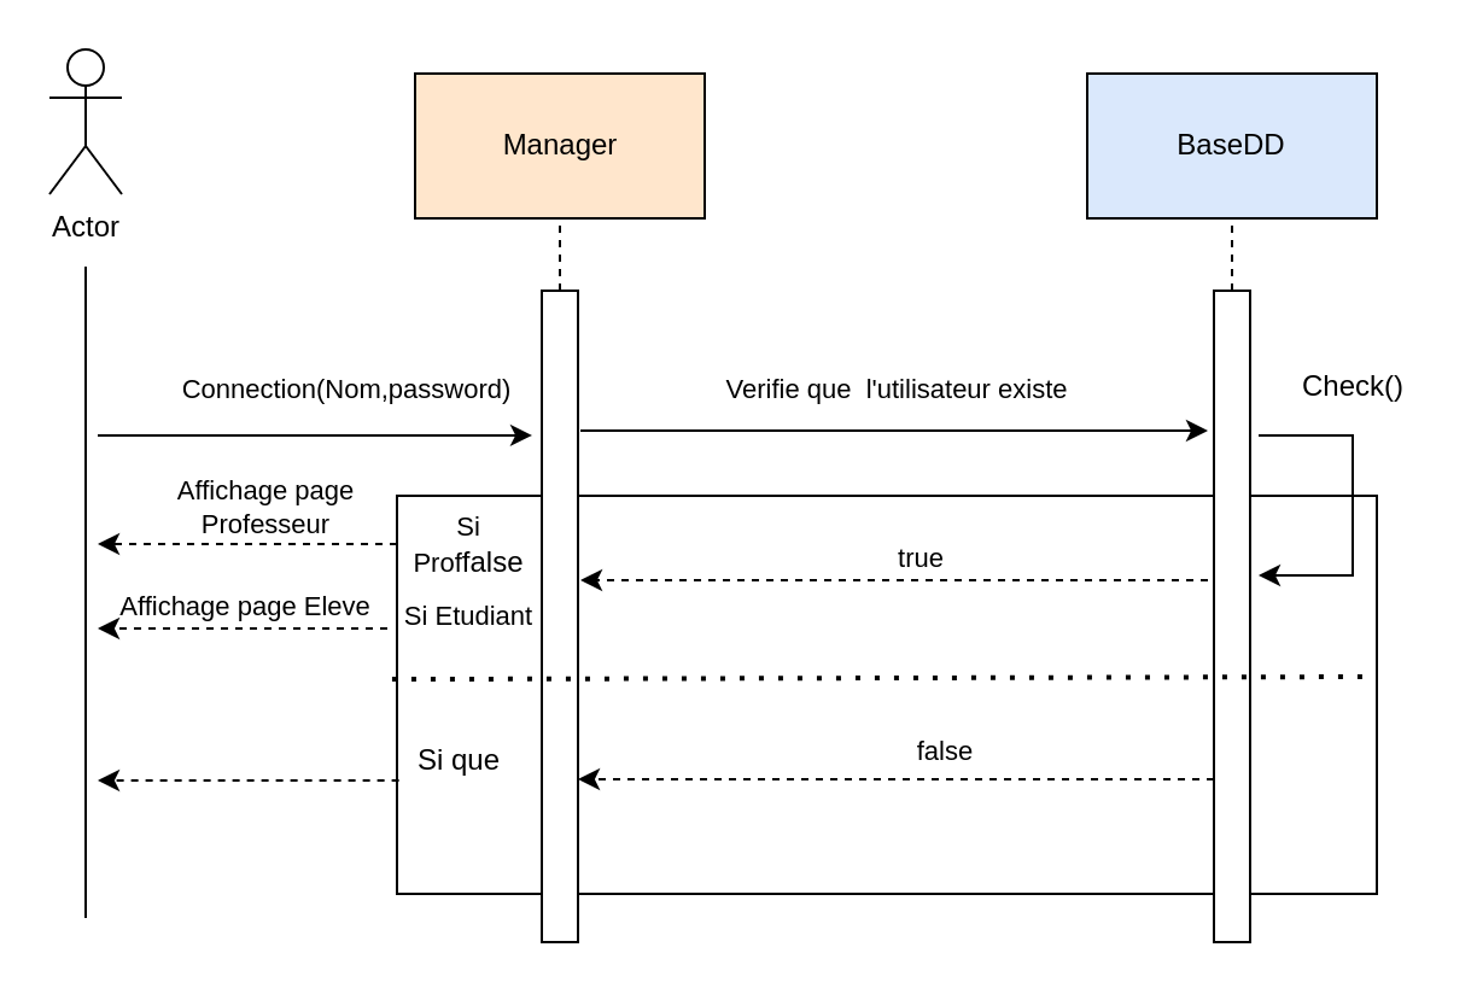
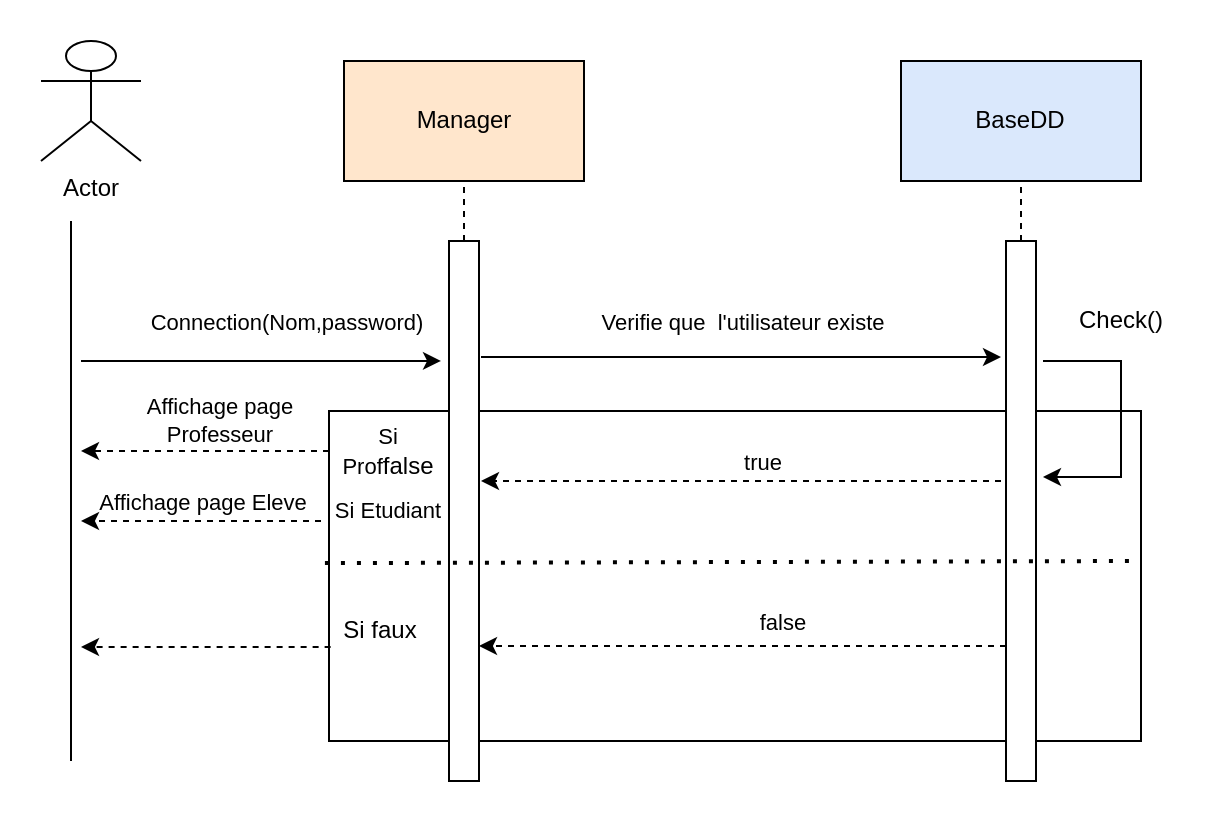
  <mxCell id="0" />
  <mxCell id="1" parent="0" />
  <mxCell id="2" value="" style="rounded=0;whiteSpace=wrap;html=1;" vertex="1" parent="1"><mxGeometry x="164" y="205" width="406" height="165" as="geometry" /></mxCell>
- <mxCell id="3" value="Actor" style="shape=umlActor;verticalLabelPosition=bottom;verticalAlign=top;html=1;outlineConnect=0;" vertex="1" parent="1"><mxGeometry x="20" y="20" width="30" height="60" as="geometry" /></mxCell>
+ <mxCell id="3" value="Actor" style="shape=umlActor;verticalLabelPosition=bottom;verticalAlign=top;html=1;outlineConnect=0;" vertex="1" parent="1"><mxGeometry x="20" y="20" width="50" height="60" as="geometry" /></mxCell>
  <mxCell id="4" value="" style="endArrow=none;html=1;rounded=0;" edge="1" parent="1"><mxGeometry width="50" height="50" relative="1" as="geometry"><mxPoint x="35" y="110" as="sourcePoint" /><mxPoint x="35" y="380" as="targetPoint" /></mxGeometry></mxCell>
  <mxCell id="5" value="Manager" style="rounded=0;whiteSpace=wrap;html=1;fillColor=#ffe6cc;" vertex="1" parent="1"><mxGeometry x="171.5" y="30" width="120" height="60" as="geometry" /></mxCell>
  <mxCell id="6" value="" style="rounded=0;whiteSpace=wrap;html=1;" vertex="1" parent="1"><mxGeometry x="224" y="120" width="15" height="270" as="geometry" /></mxCell>
  <mxCell id="7" value="" style="endArrow=classic;html=1;rounded=0;entryX=-0.267;entryY=0.222;entryDx=0;entryDy=0;entryPerimeter=0;" edge="1" parent="1" target="6"><mxGeometry width="50" height="50" relative="1" as="geometry"><mxPoint x="40" y="180" as="sourcePoint" /><mxPoint x="250" y="200" as="targetPoint" /></mxGeometry></mxCell>
  <mxCell id="8" value="Connection(Nom,password)" style="edgeLabel;html=1;align=center;verticalAlign=middle;resizable=0;points=[];" vertex="1" connectable="0" parent="7"><mxGeometry x="0.144" y="-4" relative="1" as="geometry"><mxPoint x="-1" y="-23" as="offset" /></mxGeometry></mxCell>
  <mxCell id="9" value="" style="endArrow=none;dashed=1;html=1;rounded=0;entryX=0.5;entryY=1;entryDx=0;entryDy=0;" edge="1" parent="1" source="6" target="5"><mxGeometry width="50" height="50" relative="1" as="geometry"><mxPoint x="200" y="250" as="sourcePoint" /><mxPoint x="250" y="200" as="targetPoint" /></mxGeometry></mxCell>
  <mxCell id="10" value="BaseDD" style="rounded=0;whiteSpace=wrap;html=1;fillColor=#dae8fc;" vertex="1" parent="1"><mxGeometry x="450" y="30" width="120" height="60" as="geometry" /></mxCell>
  <mxCell id="11" value="" style="rounded=0;whiteSpace=wrap;html=1;" vertex="1" parent="1"><mxGeometry x="502.5" y="120" width="15" height="270" as="geometry" /></mxCell>
  <mxCell id="12" value="" style="endArrow=none;dashed=1;html=1;rounded=0;entryX=0.5;entryY=1;entryDx=0;entryDy=0;exitX=0.5;exitY=0;exitDx=0;exitDy=0;" edge="1" parent="1" source="11" target="10"><mxGeometry width="50" height="50" relative="1" as="geometry"><mxPoint x="241.5" y="130" as="sourcePoint" /><mxPoint x="241.5" y="100" as="targetPoint" /></mxGeometry></mxCell>
  <mxCell id="13" value="" style="endArrow=classic;html=1;rounded=0;" edge="1" parent="1"><mxGeometry width="50" height="50" relative="1" as="geometry"><mxPoint x="240" y="178" as="sourcePoint" /><mxPoint x="500" y="178" as="targetPoint" /></mxGeometry></mxCell>
  <mxCell id="14" value="Verifie que&amp;nbsp; l'utilisateur existe" style="edgeLabel;html=1;align=center;verticalAlign=middle;resizable=0;points=[];" vertex="1" connectable="0" parent="13"><mxGeometry x="0.065" relative="1" as="geometry"><mxPoint x="-8" y="-18" as="offset" /></mxGeometry></mxCell>
  <mxCell id="15" value="" style="endArrow=classic;html=1;rounded=0;entryX=1.233;entryY=0.437;entryDx=0;entryDy=0;entryPerimeter=0;" edge="1" parent="1" target="11"><mxGeometry width="50" height="50" relative="1" as="geometry"><mxPoint x="521" y="180" as="sourcePoint" /><mxPoint x="600" y="180" as="targetPoint" /><Array as="points"><mxPoint x="560" y="180" /><mxPoint x="560" y="238" /></Array></mxGeometry></mxCell>
  <mxCell id="16" value="Check()" style="text;html=1;align=center;verticalAlign=middle;resizable=0;points=[];autosize=1;strokeColor=none;fillColor=none;" vertex="1" parent="1"><mxGeometry x="530" y="150" width="60" height="20" as="geometry" /></mxCell>
  <mxCell id="17" value="" style="endArrow=classic;html=1;rounded=0;dashed=1;" edge="1" parent="1"><mxGeometry width="50" height="50" relative="1" as="geometry"><mxPoint x="500" y="240" as="sourcePoint" /><mxPoint x="240" y="240" as="targetPoint" /></mxGeometry></mxCell>
  <mxCell id="18" value="true" style="edgeLabel;html=1;align=center;verticalAlign=middle;resizable=0;points=[];" vertex="1" connectable="0" parent="17"><mxGeometry x="-0.108" y="-1" relative="1" as="geometry"><mxPoint x="-4" y="-9" as="offset" /></mxGeometry></mxCell>
  <mxCell id="19" value="" style="endArrow=none;dashed=1;html=1;dashPattern=1 3;strokeWidth=2;rounded=0;exitX=-0.005;exitY=0.461;exitDx=0;exitDy=0;exitPerimeter=0;" edge="1" parent="1" source="2"><mxGeometry width="50" height="50" relative="1" as="geometry"><mxPoint x="130" y="250" as="sourcePoint" /><mxPoint x="570" y="280" as="targetPoint" /></mxGeometry></mxCell>
  <mxCell id="20" value="" style="endArrow=classic;html=1;rounded=0;exitX=0;exitY=0.75;exitDx=0;exitDy=0;entryX=1;entryY=0.75;entryDx=0;entryDy=0;dashed=1;" edge="1" parent="1" source="11" target="6"><mxGeometry width="50" height="50" relative="1" as="geometry"><mxPoint x="130" y="250" as="sourcePoint" /><mxPoint x="180" y="200" as="targetPoint" /></mxGeometry></mxCell>
  <mxCell id="21" value="false" style="edgeLabel;html=1;align=center;verticalAlign=middle;resizable=0;points=[];" vertex="1" connectable="0" parent="20"><mxGeometry x="-0.533" relative="1" as="geometry"><mxPoint x="-50" y="-12" as="offset" /></mxGeometry></mxCell>
  <mxCell id="22" value="" style="endArrow=classic;html=1;rounded=0;dashed=1;exitX=0.002;exitY=0.715;exitDx=0;exitDy=0;exitPerimeter=0;" edge="1" parent="1" source="2"><mxGeometry width="50" height="50" relative="1" as="geometry"><mxPoint x="170" y="323" as="sourcePoint" /><mxPoint x="40" y="323" as="targetPoint" /></mxGeometry></mxCell>
- <mxCell id="23" value="Si que" style="text;html=1;strokeColor=none;fillColor=none;align=center;verticalAlign=middle;whiteSpace=wrap;rounded=0;" vertex="1" parent="1"><mxGeometry x="160" y="300" width="60" height="30" as="geometry" /></mxCell>
+ <mxCell id="23" value="Si faux" style="text;html=1;strokeColor=none;fillColor=none;align=center;verticalAlign=middle;whiteSpace=wrap;rounded=0;" vertex="1" parent="1"><mxGeometry x="160" y="300" width="60" height="30" as="geometry" /></mxCell>
  <mxCell id="24" value="&lt;font style=&quot;font-size: 11px;&quot;&gt;Si Prof&lt;/font&gt;false" style="text;html=1;strokeColor=none;fillColor=none;align=center;verticalAlign=middle;whiteSpace=wrap;rounded=0;" vertex="1" parent="1"><mxGeometry x="164" y="210" width="60" height="30" as="geometry" /></mxCell>
  <mxCell id="25" value="&lt;font style=&quot;font-size: 11px;&quot;&gt;Si Etudiant&lt;/font&gt;" style="text;html=1;strokeColor=none;fillColor=none;align=center;verticalAlign=middle;whiteSpace=wrap;rounded=0;" vertex="1" parent="1"><mxGeometry x="164" y="240" width="60" height="30" as="geometry" /></mxCell>
  <mxCell id="26" value="" style="endArrow=classic;html=1;rounded=0;dashed=1;fontSize=11;" edge="1" parent="1"><mxGeometry width="50" height="50" relative="1" as="geometry"><mxPoint x="160" y="260" as="sourcePoint" /><mxPoint x="40" y="260" as="targetPoint" /></mxGeometry></mxCell>
  <mxCell id="27" value="Affichage page Eleve" style="edgeLabel;html=1;align=center;verticalAlign=middle;resizable=0;points=[];fontSize=11;" vertex="1" connectable="0" parent="26"><mxGeometry x="0.2" y="1" relative="1" as="geometry"><mxPoint x="12" y="-11" as="offset" /></mxGeometry></mxCell>
  <mxCell id="28" value="" style="endArrow=classic;html=1;rounded=0;dashed=1;fontSize=11;exitX=0;exitY=0.5;exitDx=0;exitDy=0;" edge="1" parent="1" source="24"><mxGeometry width="50" height="50" relative="1" as="geometry"><mxPoint x="-30" y="250" as="sourcePoint" /><mxPoint x="40" y="225" as="targetPoint" /></mxGeometry></mxCell>
  <mxCell id="29" value="Affichage page Professeur" style="text;html=1;strokeColor=none;fillColor=none;align=center;verticalAlign=middle;whiteSpace=wrap;rounded=0;fontSize=11;" vertex="1" parent="1"><mxGeometry x="50" y="200" width="120" height="20" as="geometry" /></mxCell>
